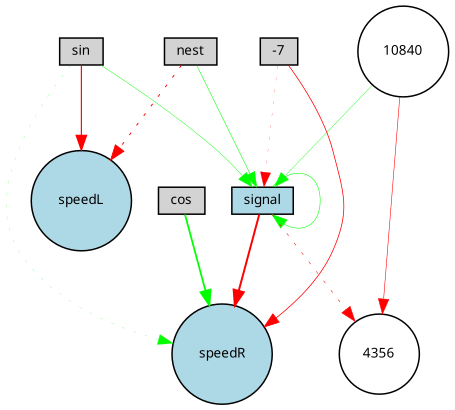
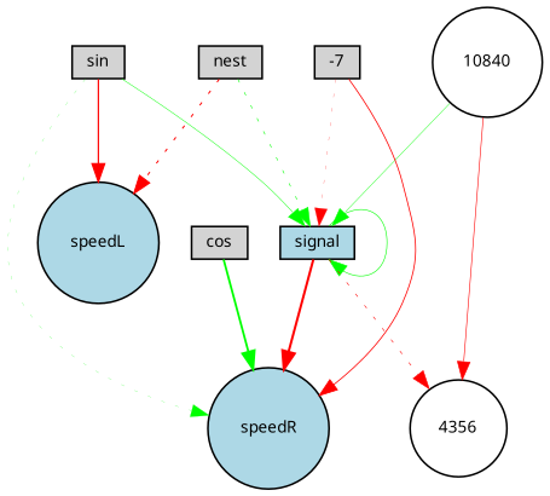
  digraph {
    fontname="Noto Sans"
    node [fillcolor=lightgray fontname="Noto Sans" fontsize=9 shape=box style=filled]
    edge [color=red fontname="Noto Sans" style=solid]
    cos [height=0.2 width=0.2]
    speedR [fillcolor=lightblue height=0.2 shape=circle width=0.2]
    sin [height=0.2 width=0.2]
    signal [fillcolor=lightblue height=0.2 width=0.2]
    speedL [fillcolor=lightblue height=0.2 shape=circle width=0.2]
    4356 [fillcolor=white height=0.2 shape=circle width=0.2]
    nest [height=0.2 width=0.2]
    10840 [fillcolor=white height=0.2 shape=circle width=0.2]
    n9 [height=0.2 label=-7 width=0.2]
    cos -> speedR [color=green penwidth=1.1683372511765695]
    sin -> speedR [color=green penwidth=0.1190293501568952 style=dotted]
    sin -> signal [color=green penwidth=0.2945041279356887]
    sin -> speedL [penwidth=0.7712233212984257]
    signal -> speedR [penwidth=1.3108155019167278]
    signal -> signal [color=green penwidth=0.3764847842649094]
    signal -> 4356 [penwidth=0.3623023900167728 style=dotted]
-   nest -> signal [color=green penwidth=0.3597046668441899]
+   nest -> signal [color=green penwidth=0.3597046668441899 style=dotted]
    nest -> speedL [penwidth=0.6452517881550495 style=dotted]
    10840 -> signal [color=green penwidth=0.25995896218775805]
    10840 -> 4356 [penwidth=0.37484328753568275]
    n9 -> speedR [penwidth=0.5065383669060148]
    n9 -> signal [penwidth=0.14114579849138476 style=dotted]
  }
